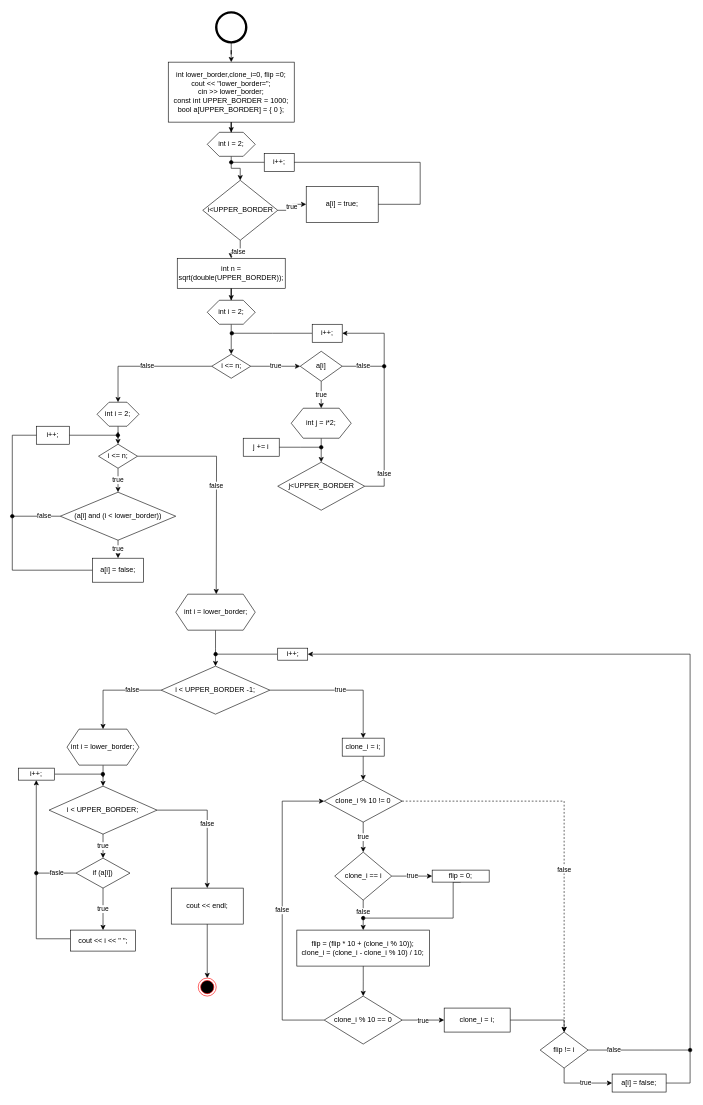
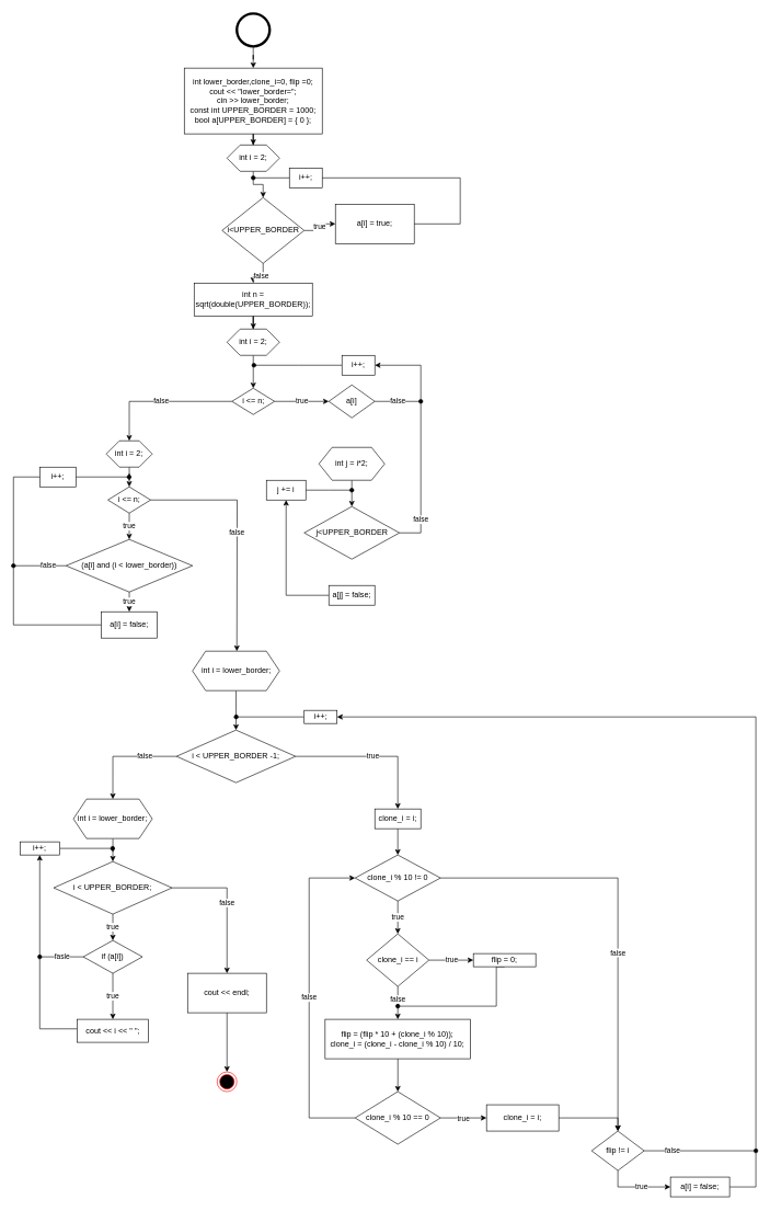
  <mxCell id="0" />
  <mxCell id="1" parent="0" />
  <mxCell id="2" style="edgeStyle=orthogonalEdgeStyle;rounded=0;orthogonalLoop=1;jettySize=auto;html=1;entryX=0.5;entryY=0;entryDx=0;entryDy=0;" edge="1" parent="1" source="3" target="5"><mxGeometry relative="1" as="geometry"><mxPoint x="386" y="100" as="targetPoint" /></mxGeometry></mxCell>
  <mxCell id="3" value="" style="ellipse;whiteSpace=wrap;html=1;aspect=fixed;strokeWidth=4;" vertex="1" parent="1"><mxGeometry x="360" y="20" width="50" height="50" as="geometry" /></mxCell>
  <mxCell id="4" style="edgeStyle=orthogonalEdgeStyle;rounded=0;orthogonalLoop=1;jettySize=auto;html=1;entryX=0.5;entryY=0;entryDx=0;entryDy=0;" edge="1" parent="1" source="5" target="17"><mxGeometry relative="1" as="geometry" /></mxCell>
  <mxCell id="5" value="int lower_border,clone_i=0, flip =0;&lt;br&gt;cout &amp;lt;&amp;lt; &quot;lower_border=&quot;;&lt;br&gt;&lt;div&gt;cin &amp;gt;&amp;gt; lower_border;&lt;/div&gt;&lt;div&gt;const int UPPER_BORDER = 1000;&lt;/div&gt;&lt;div&gt;bool a[UPPER_BORDER] = { 0 };&lt;/div&gt;" style="rounded=0;whiteSpace=wrap;html=1;" vertex="1" parent="1"><mxGeometry x="280" y="103" width="210" height="100" as="geometry" /></mxCell>
  <mxCell id="6" value="&lt;div&gt;true&lt;/div&gt;" style="edgeStyle=orthogonalEdgeStyle;rounded=0;orthogonalLoop=1;jettySize=auto;html=1;entryX=0;entryY=0.5;entryDx=0;entryDy=0;" edge="1" parent="1" source="8" target="10"><mxGeometry relative="1" as="geometry" /></mxCell>
  <mxCell id="7" value="&lt;div&gt;false&lt;/div&gt;" style="edgeStyle=orthogonalEdgeStyle;rounded=0;orthogonalLoop=1;jettySize=auto;html=1;entryX=0.5;entryY=0;entryDx=0;entryDy=0;" edge="1" parent="1" source="8" target="12"><mxGeometry relative="1" as="geometry" /></mxCell>
  <mxCell id="8" value="i&amp;lt;UPPER_BORDER" style="rhombus;whiteSpace=wrap;html=1;" vertex="1" parent="1"><mxGeometry x="337.5" y="300" width="125" height="100" as="geometry" /></mxCell>
  <mxCell id="9" style="edgeStyle=orthogonalEdgeStyle;rounded=0;orthogonalLoop=1;jettySize=auto;html=1;exitX=0.5;exitY=0;exitDx=0;exitDy=0;startArrow=none;endArrow=oval;endFill=1;" edge="1" parent="1" source="45"><mxGeometry relative="1" as="geometry"><mxPoint x="385" y="270" as="targetPoint" /><Array as="points"><mxPoint x="385" y="270" /></Array></mxGeometry></mxCell>
  <mxCell id="10" value="&lt;div&gt;a[i] = true;&lt;/div&gt;" style="rounded=0;whiteSpace=wrap;html=1;" vertex="1" parent="1"><mxGeometry x="510" y="310" width="120" height="60" as="geometry" /></mxCell>
  <mxCell id="11" style="edgeStyle=orthogonalEdgeStyle;rounded=0;orthogonalLoop=1;jettySize=auto;html=1;entryX=0.5;entryY=0;entryDx=0;entryDy=0;" edge="1" parent="1" source="12" target="19"><mxGeometry relative="1" as="geometry" /></mxCell>
  <mxCell id="12" value="&lt;div&gt;int n = sqrt(double(UPPER_BORDER));&lt;/div&gt;" style="rounded=0;whiteSpace=wrap;html=1;" vertex="1" parent="1"><mxGeometry x="295" y="430" width="180" height="50" as="geometry" /></mxCell>
  <mxCell id="13" value="true" style="edgeStyle=orthogonalEdgeStyle;rounded=0;orthogonalLoop=1;jettySize=auto;html=1;entryX=0;entryY=0.5;entryDx=0;entryDy=0;" edge="1" parent="1" source="15"><mxGeometry relative="1" as="geometry"><mxPoint x="500" y="610" as="targetPoint" /></mxGeometry></mxCell>
  <mxCell id="14" value="false" style="edgeStyle=orthogonalEdgeStyle;rounded=0;orthogonalLoop=1;jettySize=auto;html=1;entryX=0.5;entryY=0;entryDx=0;entryDy=0;" edge="1" parent="1" source="15" target="34"><mxGeometry relative="1" as="geometry"><mxPoint x="244.96" y="658.5" as="targetPoint" /></mxGeometry></mxCell>
  <mxCell id="15" value="i &amp;lt;= n;" style="rhombus;whiteSpace=wrap;html=1;" vertex="1" parent="1"><mxGeometry x="352.5" y="590" width="65" height="40" as="geometry" /></mxCell>
  <mxCell id="16" style="edgeStyle=orthogonalEdgeStyle;rounded=0;orthogonalLoop=1;jettySize=auto;html=1;entryX=0.5;entryY=0;entryDx=0;entryDy=0;" edge="1" parent="1" source="17" target="8"><mxGeometry relative="1" as="geometry" /></mxCell>
  <mxCell id="17" value="int i = 2;" style="shape=hexagon;perimeter=hexagonPerimeter2;whiteSpace=wrap;html=1;fixedSize=1;" vertex="1" parent="1"><mxGeometry x="345" y="220" width="80" height="40" as="geometry" /></mxCell>
  <mxCell id="18" style="edgeStyle=orthogonalEdgeStyle;rounded=0;orthogonalLoop=1;jettySize=auto;html=1;entryX=0.5;entryY=0;entryDx=0;entryDy=0;" edge="1" parent="1" source="19" target="15"><mxGeometry relative="1" as="geometry" /></mxCell>
  <mxCell id="19" value="int i = 2;" style="shape=hexagon;perimeter=hexagonPerimeter2;whiteSpace=wrap;html=1;fixedSize=1;" vertex="1" parent="1"><mxGeometry x="345" y="500" width="80" height="40" as="geometry" /></mxCell>
- <mxCell id="20" value="true" style="edgeStyle=orthogonalEdgeStyle;rounded=0;orthogonalLoop=1;jettySize=auto;html=1;entryX=0.5;entryY=0;entryDx=0;entryDy=0;" edge="1" parent="1" source="22" target="24"><mxGeometry relative="1" as="geometry" /></mxCell>
  <mxCell id="21" value="false" style="edgeStyle=orthogonalEdgeStyle;rounded=0;orthogonalLoop=1;jettySize=auto;html=1;endArrow=oval;endFill=1;" edge="1" parent="1" source="22"><mxGeometry relative="1" as="geometry"><mxPoint x="640" y="610" as="targetPoint" /></mxGeometry></mxCell>
  <mxCell id="22" value="a[i]" style="rhombus;whiteSpace=wrap;html=1;" vertex="1" parent="1"><mxGeometry x="500" y="585" width="70" height="50" as="geometry" /></mxCell>
  <mxCell id="23" style="edgeStyle=orthogonalEdgeStyle;rounded=0;orthogonalLoop=1;jettySize=auto;html=1;entryX=0.5;entryY=0;entryDx=0;entryDy=0;" edge="1" parent="1" source="24" target="26"><mxGeometry relative="1" as="geometry" /></mxCell>
  <mxCell id="24" value="int j = i*2;" style="shape=hexagon;perimeter=hexagonPerimeter2;whiteSpace=wrap;html=1;fixedSize=1;" vertex="1" parent="1"><mxGeometry x="485" y="680" width="100" height="50" as="geometry" /></mxCell>
  <mxCell id="25" value="false" style="edgeStyle=orthogonalEdgeStyle;rounded=0;orthogonalLoop=1;jettySize=auto;html=1;entryX=1;entryY=0.5;entryDx=0;entryDy=0;" edge="1" parent="1" source="26" target="32"><mxGeometry x="-0.706" relative="1" as="geometry"><Array as="points"><mxPoint x="640" y="810" /><mxPoint x="640" y="555" /></Array><mxPoint as="offset" /></mxGeometry></mxCell>
  <mxCell id="26" value="j&amp;lt;UPPER_BORDER" style="rhombus;whiteSpace=wrap;html=1;" vertex="1" parent="1"><mxGeometry x="462.5" y="770" width="145" height="80" as="geometry" /></mxCell>
+ <mxCell id="27" style="edgeStyle=orthogonalEdgeStyle;rounded=0;orthogonalLoop=1;jettySize=auto;html=1;entryX=0.5;entryY=1;entryDx=0;entryDy=0;" edge="1" parent="1" source="28" target="30"><mxGeometry relative="1" as="geometry" /></mxCell>
+ <mxCell id="28" value="a[j] = false;" style="rounded=0;whiteSpace=wrap;html=1;" vertex="1" parent="1"><mxGeometry x="500" y="890" width="70" height="30" as="geometry" /></mxCell>
  <mxCell id="29" style="edgeStyle=orthogonalEdgeStyle;rounded=0;orthogonalLoop=1;jettySize=auto;html=1;exitX=1;exitY=0.5;exitDx=0;exitDy=0;endArrow=oval;endFill=1;" edge="1" parent="1" source="30"><mxGeometry relative="1" as="geometry"><mxPoint x="535" y="745" as="targetPoint" /></mxGeometry></mxCell>
  <mxCell id="30" value="j += i" style="rounded=0;whiteSpace=wrap;html=1;" vertex="1" parent="1"><mxGeometry x="405" y="730" width="60" height="30" as="geometry" /></mxCell>
  <mxCell id="31" style="edgeStyle=orthogonalEdgeStyle;rounded=0;orthogonalLoop=1;jettySize=auto;html=1;endArrow=oval;endFill=1;exitX=0;exitY=0.5;exitDx=0;exitDy=0;" edge="1" parent="1" source="32"><mxGeometry relative="1" as="geometry"><mxPoint x="516" y="555" as="sourcePoint" /><mxPoint x="386" y="555" as="targetPoint" /></mxGeometry></mxCell>
  <mxCell id="32" value="i++;" style="rounded=0;whiteSpace=wrap;html=1;" vertex="1" parent="1"><mxGeometry x="520" y="540" width="50" height="30" as="geometry" /></mxCell>
  <mxCell id="33" style="edgeStyle=orthogonalEdgeStyle;rounded=0;orthogonalLoop=1;jettySize=auto;html=1;entryX=0.5;entryY=0;entryDx=0;entryDy=0;" edge="1" parent="1" source="34" target="37"><mxGeometry relative="1" as="geometry" /></mxCell>
  <mxCell id="34" value="int i = 2;" style="shape=hexagon;perimeter=hexagonPerimeter2;whiteSpace=wrap;html=1;fixedSize=1;" vertex="1" parent="1"><mxGeometry x="161.25" y="670" width="70" height="40" as="geometry" /></mxCell>
  <mxCell id="35" value="true" style="edgeStyle=orthogonalEdgeStyle;rounded=0;orthogonalLoop=1;jettySize=auto;html=1;entryX=0.5;entryY=0;entryDx=0;entryDy=0;" edge="1" parent="1" source="37" target="40"><mxGeometry relative="1" as="geometry" /></mxCell>
  <mxCell id="36" value="false" style="edgeStyle=orthogonalEdgeStyle;rounded=0;orthogonalLoop=1;jettySize=auto;html=1;entryX=0.5;entryY=0;entryDx=0;entryDy=0;" edge="1" parent="1" source="37"><mxGeometry relative="1" as="geometry"><mxPoint x="360" y="990" as="targetPoint" /></mxGeometry></mxCell>
  <mxCell id="37" value="i &amp;lt;= n;" style="rhombus;whiteSpace=wrap;html=1;" vertex="1" parent="1"><mxGeometry x="163.75" y="740" width="65" height="40" as="geometry" /></mxCell>
  <mxCell id="38" value="&lt;div&gt;true&lt;/div&gt;" style="edgeStyle=orthogonalEdgeStyle;rounded=0;orthogonalLoop=1;jettySize=auto;html=1;entryX=0.5;entryY=0;entryDx=0;entryDy=0;" edge="1" parent="1" source="40" target="42"><mxGeometry relative="1" as="geometry" /></mxCell>
  <mxCell id="39" value="&lt;div&gt;false&lt;/div&gt;" style="edgeStyle=orthogonalEdgeStyle;rounded=0;orthogonalLoop=1;jettySize=auto;html=1;entryX=1;entryY=0.5;entryDx=0;entryDy=0;" edge="1" parent="1" source="40" target="44"><mxGeometry x="-0.829" relative="1" as="geometry"><mxPoint x="371.25" y="700" as="targetPoint" /><Array as="points"><mxPoint x="20" y="860" /><mxPoint x="20" y="725" /></Array><mxPoint as="offset" /></mxGeometry></mxCell>
  <mxCell id="40" value="(a[i] and (i &amp;lt; lower_border))" style="rhombus;whiteSpace=wrap;html=1;" vertex="1" parent="1"><mxGeometry x="100" y="820" width="192.5" height="80" as="geometry" /></mxCell>
  <mxCell id="41" style="edgeStyle=orthogonalEdgeStyle;rounded=0;orthogonalLoop=1;jettySize=auto;html=1;endArrow=oval;endFill=1;" edge="1" parent="1" source="42"><mxGeometry relative="1" as="geometry"><mxPoint x="20" y="860" as="targetPoint" /><Array as="points"><mxPoint x="20" y="950" /></Array></mxGeometry></mxCell>
  <mxCell id="42" value="a[i] = false;" style="rounded=0;whiteSpace=wrap;html=1;" vertex="1" parent="1"><mxGeometry x="153.75" y="930" width="85" height="40" as="geometry" /></mxCell>
  <mxCell id="43" style="edgeStyle=orthogonalEdgeStyle;rounded=0;orthogonalLoop=1;jettySize=auto;html=1;endArrow=oval;endFill=1;" edge="1" parent="1" source="44"><mxGeometry relative="1" as="geometry"><mxPoint x="196" y="725" as="targetPoint" /><Array as="points"><mxPoint x="196.25" y="725" /></Array></mxGeometry></mxCell>
  <mxCell id="44" value="i++;" style="rounded=0;whiteSpace=wrap;html=1;" vertex="1" parent="1"><mxGeometry x="60" y="710" width="55" height="30" as="geometry" /></mxCell>
  <mxCell id="45" value="i++;" style="rounded=0;whiteSpace=wrap;html=1;" vertex="1" parent="1"><mxGeometry x="440" y="255" width="50" height="30" as="geometry" /></mxCell>
  <mxCell id="46" value="" style="edgeStyle=orthogonalEdgeStyle;rounded=0;orthogonalLoop=1;jettySize=auto;html=1;exitX=1;exitY=0.5;exitDx=0;exitDy=0;endArrow=none;" edge="1" parent="1" source="10"><mxGeometry relative="1" as="geometry"><mxPoint x="570" y="310" as="sourcePoint" /><mxPoint x="490" y="270" as="targetPoint" /><Array as="points"><mxPoint x="700" y="340" /><mxPoint x="700" y="270" /></Array></mxGeometry></mxCell>
  <mxCell id="47" value="&lt;div&gt;true&lt;/div&gt;" style="edgeStyle=orthogonalEdgeStyle;rounded=0;orthogonalLoop=1;jettySize=auto;html=1;entryX=0.5;entryY=0;entryDx=0;entryDy=0;" edge="1" parent="1" source="49" target="55"><mxGeometry relative="1" as="geometry" /></mxCell>
  <mxCell id="48" value="false" style="edgeStyle=orthogonalEdgeStyle;rounded=0;orthogonalLoop=1;jettySize=auto;html=1;entryX=0.5;entryY=0;entryDx=0;entryDy=0;" edge="1" parent="1" source="49" target="77"><mxGeometry x="-0.405" relative="1" as="geometry"><mxPoint as="offset" /></mxGeometry></mxCell>
  <mxCell id="49" value="i &amp;lt; UPPER_BORDER -1;" style="rhombus;whiteSpace=wrap;html=1;" vertex="1" parent="1"><mxGeometry x="268.13" y="1110" width="181.25" height="80" as="geometry" /></mxCell>
  <mxCell id="50" style="edgeStyle=orthogonalEdgeStyle;rounded=0;orthogonalLoop=1;jettySize=auto;html=1;entryX=0.5;entryY=0;entryDx=0;entryDy=0;" edge="1" parent="1" source="51" target="49"><mxGeometry relative="1" as="geometry" /></mxCell>
  <mxCell id="51" value="int i = lower_border;" style="shape=hexagon;perimeter=hexagonPerimeter2;whiteSpace=wrap;html=1;fixedSize=1;" vertex="1" parent="1"><mxGeometry x="292.5" y="990" width="132.5" height="60" as="geometry" /></mxCell>
  <mxCell id="52" style="edgeStyle=orthogonalEdgeStyle;rounded=0;orthogonalLoop=1;jettySize=auto;html=1;endArrow=oval;endFill=1;" edge="1" parent="1"><mxGeometry relative="1" as="geometry"><mxPoint x="461.5" y="1090" as="sourcePoint" /><mxPoint x="359" y="1090" as="targetPoint" /></mxGeometry></mxCell>
  <mxCell id="53" value="i++;" style="rounded=0;whiteSpace=wrap;html=1;" vertex="1" parent="1"><mxGeometry x="462.5" y="1080" width="50" height="20" as="geometry" /></mxCell>
  <mxCell id="54" style="edgeStyle=orthogonalEdgeStyle;rounded=0;orthogonalLoop=1;jettySize=auto;html=1;entryX=0.5;entryY=0;entryDx=0;entryDy=0;" edge="1" parent="1" source="55" target="58"><mxGeometry relative="1" as="geometry" /></mxCell>
  <mxCell id="55" value="clone_i = i;" style="rounded=0;whiteSpace=wrap;html=1;" vertex="1" parent="1"><mxGeometry x="570" y="1230" width="70" height="30" as="geometry" /></mxCell>
  <mxCell id="56" value="true" style="edgeStyle=orthogonalEdgeStyle;rounded=0;orthogonalLoop=1;jettySize=auto;html=1;entryX=0.5;entryY=0;entryDx=0;entryDy=0;" edge="1" parent="1" source="58" target="61"><mxGeometry relative="1" as="geometry" /></mxCell>
- <mxCell id="57" value="false" style="edgeStyle=orthogonalEdgeStyle;rounded=0;orthogonalLoop=1;jettySize=auto;html=1;entryX=0.5;entryY=0;entryDx=0;entryDy=0;dashed=1;" edge="1" parent="1" source="58" target="73"><mxGeometry x="0.174" relative="1" as="geometry"><mxPoint x="930" y="1725" as="targetPoint" /><mxPoint as="offset" /></mxGeometry></mxCell>
+ <mxCell id="57" value="false" style="edgeStyle=orthogonalEdgeStyle;rounded=0;orthogonalLoop=1;jettySize=auto;html=1;entryX=0.5;entryY=0;entryDx=0;entryDy=0;" edge="1" parent="1" source="58" target="73"><mxGeometry x="0.174" relative="1" as="geometry"><mxPoint x="930" y="1725" as="targetPoint" /><mxPoint as="offset" /></mxGeometry></mxCell>
  <mxCell id="58" value="clone_i % 10 != 0" style="rhombus;whiteSpace=wrap;html=1;" vertex="1" parent="1"><mxGeometry x="540" y="1300" width="130" height="70" as="geometry" /></mxCell>
  <mxCell id="59" value="true" style="edgeStyle=orthogonalEdgeStyle;rounded=0;orthogonalLoop=1;jettySize=auto;html=1;entryX=0;entryY=0.5;entryDx=0;entryDy=0;" edge="1" parent="1" source="61" target="65"><mxGeometry relative="1" as="geometry" /></mxCell>
  <mxCell id="60" value="false" style="edgeStyle=orthogonalEdgeStyle;rounded=0;orthogonalLoop=1;jettySize=auto;html=1;entryX=0.5;entryY=0;entryDx=0;entryDy=0;" edge="1" parent="1" source="61" target="63"><mxGeometry x="-0.2" relative="1" as="geometry"><mxPoint as="offset" /></mxGeometry></mxCell>
  <mxCell id="61" value="clone_i == i" style="rhombus;whiteSpace=wrap;html=1;" vertex="1" parent="1"><mxGeometry x="557.5" y="1420" width="95" height="80" as="geometry" /></mxCell>
  <mxCell id="62" style="edgeStyle=orthogonalEdgeStyle;rounded=0;orthogonalLoop=1;jettySize=auto;html=1;entryX=0.5;entryY=0;entryDx=0;entryDy=0;" edge="1" parent="1" source="63" target="68"><mxGeometry relative="1" as="geometry" /></mxCell>
  <mxCell id="63" value="flip = (flip * 10 + (clone_i % 10));&lt;br&gt;clone_i = (clone_i - clone_i % 10) / 10;" style="rounded=0;whiteSpace=wrap;html=1;" vertex="1" parent="1"><mxGeometry x="494.38" y="1550" width="221.25" height="60" as="geometry" /></mxCell>
  <mxCell id="64" style="edgeStyle=orthogonalEdgeStyle;rounded=0;orthogonalLoop=1;jettySize=auto;html=1;endArrow=oval;endFill=1;exitX=0.5;exitY=1;exitDx=0;exitDy=0;" edge="1" parent="1" source="65"><mxGeometry relative="1" as="geometry"><mxPoint x="760" y="1470" as="sourcePoint" /><mxPoint x="605" y="1530" as="targetPoint" /><Array as="points"><mxPoint x="755" y="1530" /></Array></mxGeometry></mxCell>
  <mxCell id="65" value="flip = 0;" style="rounded=0;whiteSpace=wrap;html=1;" vertex="1" parent="1"><mxGeometry x="720" y="1450" width="95" height="20" as="geometry" /></mxCell>
  <mxCell id="66" value="true" style="edgeStyle=orthogonalEdgeStyle;rounded=0;orthogonalLoop=1;jettySize=auto;html=1;" edge="1" parent="1" source="68"><mxGeometry relative="1" as="geometry"><mxPoint x="740" y="1700" as="targetPoint" /></mxGeometry></mxCell>
  <mxCell id="67" value="false" style="edgeStyle=orthogonalEdgeStyle;rounded=0;orthogonalLoop=1;jettySize=auto;html=1;entryX=0;entryY=0.5;entryDx=0;entryDy=0;" edge="1" parent="1" source="68" target="58"><mxGeometry relative="1" as="geometry"><mxPoint x="435" y="1300" as="targetPoint" /><Array as="points"><mxPoint x="470" y="1700" /><mxPoint x="470" y="1335" /></Array></mxGeometry></mxCell>
  <mxCell id="68" value="clone_i % 10 == 0" style="rhombus;whiteSpace=wrap;html=1;" vertex="1" parent="1"><mxGeometry x="540.01" y="1660" width="130" height="80" as="geometry" /></mxCell>
  <mxCell id="69" style="edgeStyle=orthogonalEdgeStyle;rounded=0;orthogonalLoop=1;jettySize=auto;html=1;entryX=0.5;entryY=0;entryDx=0;entryDy=0;" edge="1" parent="1" source="70" target="73"><mxGeometry relative="1" as="geometry" /></mxCell>
  <mxCell id="70" value="clone_i = i;" style="rounded=0;whiteSpace=wrap;html=1;" vertex="1" parent="1"><mxGeometry x="740" y="1680" width="110" height="40" as="geometry" /></mxCell>
  <mxCell id="71" value="true" style="edgeStyle=orthogonalEdgeStyle;rounded=0;orthogonalLoop=1;jettySize=auto;html=1;entryX=0;entryY=0.5;entryDx=0;entryDy=0;exitX=0.5;exitY=1;exitDx=0;exitDy=0;" edge="1" parent="1" source="73" target="75"><mxGeometry x="0.154" relative="1" as="geometry"><mxPoint as="offset" /></mxGeometry></mxCell>
  <mxCell id="72" value="false" style="edgeStyle=orthogonalEdgeStyle;rounded=0;orthogonalLoop=1;jettySize=auto;html=1;strokeColor=default;endArrow=oval;endFill=1;" edge="1" parent="1" source="73"><mxGeometry x="-0.5" relative="1" as="geometry"><mxPoint x="1150" y="1750" as="targetPoint" /><Array as="points"><mxPoint x="1090" y="1750" /></Array><mxPoint as="offset" /></mxGeometry></mxCell>
  <mxCell id="73" value="flip != i" style="rhombus;whiteSpace=wrap;html=1;" vertex="1" parent="1"><mxGeometry x="900" y="1720" width="80" height="60" as="geometry" /></mxCell>
  <mxCell id="74" style="edgeStyle=orthogonalEdgeStyle;rounded=0;orthogonalLoop=1;jettySize=auto;html=1;exitX=1;exitY=0.5;exitDx=0;exitDy=0;" edge="1" parent="1" source="75" target="53"><mxGeometry relative="1" as="geometry"><mxPoint x="1090" y="1750" as="sourcePoint" /><Array as="points"><mxPoint x="1150" y="1805" /><mxPoint x="1150" y="1090" /></Array></mxGeometry></mxCell>
  <mxCell id="75" value="a[i] = false;" style="rounded=0;whiteSpace=wrap;html=1;" vertex="1" parent="1"><mxGeometry x="1020" y="1790" width="90" height="30" as="geometry" /></mxCell>
  <mxCell id="76" style="edgeStyle=orthogonalEdgeStyle;rounded=0;orthogonalLoop=1;jettySize=auto;html=1;entryX=0.5;entryY=0;entryDx=0;entryDy=0;" edge="1" parent="1" source="77" target="80"><mxGeometry relative="1" as="geometry" /></mxCell>
  <mxCell id="77" value="int i = lower_border;" style="shape=hexagon;perimeter=hexagonPerimeter2;whiteSpace=wrap;html=1;fixedSize=1;" vertex="1" parent="1"><mxGeometry x="111.25" y="1215" width="120" height="60" as="geometry" /></mxCell>
  <mxCell id="78" value="true" style="edgeStyle=orthogonalEdgeStyle;rounded=0;orthogonalLoop=1;jettySize=auto;html=1;entryX=0.5;entryY=0;entryDx=0;entryDy=0;" edge="1" parent="1" source="80" target="85"><mxGeometry relative="1" as="geometry" /></mxCell>
  <mxCell id="79" value="false" style="edgeStyle=orthogonalEdgeStyle;rounded=0;orthogonalLoop=1;jettySize=auto;html=1;" edge="1" parent="1" source="80" target="89"><mxGeometry relative="1" as="geometry" /></mxCell>
  <mxCell id="80" value="i &amp;lt; UPPER_BORDER;" style="rhombus;whiteSpace=wrap;html=1;" vertex="1" parent="1"><mxGeometry x="81.25" y="1310" width="180" height="80" as="geometry" /></mxCell>
  <mxCell id="81" style="edgeStyle=orthogonalEdgeStyle;rounded=0;orthogonalLoop=1;jettySize=auto;html=1;endArrow=oval;endFill=1;" edge="1" parent="1"><mxGeometry relative="1" as="geometry"><mxPoint x="91" y="1290" as="sourcePoint" /><mxPoint x="171" y="1290" as="targetPoint" /></mxGeometry></mxCell>
  <mxCell id="82" value="i++;" style="rounded=0;whiteSpace=wrap;html=1;" vertex="1" parent="1"><mxGeometry x="30" y="1280" width="60" height="20" as="geometry" /></mxCell>
  <mxCell id="83" value="fasle" style="edgeStyle=orthogonalEdgeStyle;rounded=0;orthogonalLoop=1;jettySize=auto;html=1;entryX=0.5;entryY=1;entryDx=0;entryDy=0;" edge="1" parent="1" source="85" target="82"><mxGeometry x="-0.707" relative="1" as="geometry"><mxPoint as="offset" /></mxGeometry></mxCell>
  <mxCell id="84" value="true" style="edgeStyle=orthogonalEdgeStyle;rounded=0;orthogonalLoop=1;jettySize=auto;html=1;" edge="1" parent="1" source="85" target="87"><mxGeometry relative="1" as="geometry" /></mxCell>
  <mxCell id="85" value="if (a[i])" style="rhombus;whiteSpace=wrap;html=1;" vertex="1" parent="1"><mxGeometry x="126.25" y="1430" width="90" height="50" as="geometry" /></mxCell>
  <mxCell id="86" style="edgeStyle=orthogonalEdgeStyle;rounded=0;orthogonalLoop=1;jettySize=auto;html=1;endArrow=oval;endFill=1;" edge="1" parent="1"><mxGeometry relative="1" as="geometry"><mxPoint x="116.88" y="1564.478" as="sourcePoint" /><mxPoint x="60" y="1455" as="targetPoint" /><Array as="points"><mxPoint x="60" y="1565" /><mxPoint x="60" y="1455" /></Array></mxGeometry></mxCell>
  <mxCell id="87" value="cout &amp;lt;&amp;lt; i &amp;lt;&amp;lt; &quot; &quot;;" style="whiteSpace=wrap;html=1;" vertex="1" parent="1"><mxGeometry x="116.88" y="1550" width="108.75" height="35" as="geometry" /></mxCell>
  <mxCell id="88" style="edgeStyle=orthogonalEdgeStyle;rounded=0;orthogonalLoop=1;jettySize=auto;html=1;entryX=0.5;entryY=0;entryDx=0;entryDy=0;" edge="1" parent="1" source="89" target="90"><mxGeometry relative="1" as="geometry" /></mxCell>
  <mxCell id="89" value="cout &amp;lt;&amp;lt; endl;" style="whiteSpace=wrap;html=1;" vertex="1" parent="1"><mxGeometry x="285" y="1480" width="120" height="60" as="geometry" /></mxCell>
  <mxCell id="90" value="" style="ellipse;html=1;shape=endState;fillColor=#000000;strokeColor=#ff0000;" vertex="1" parent="1"><mxGeometry x="330" y="1630" width="30" height="30" as="geometry" /></mxCell>
